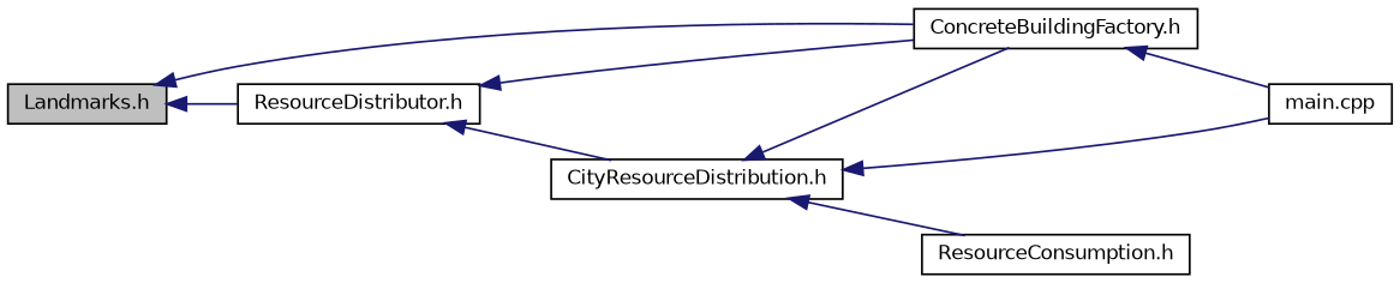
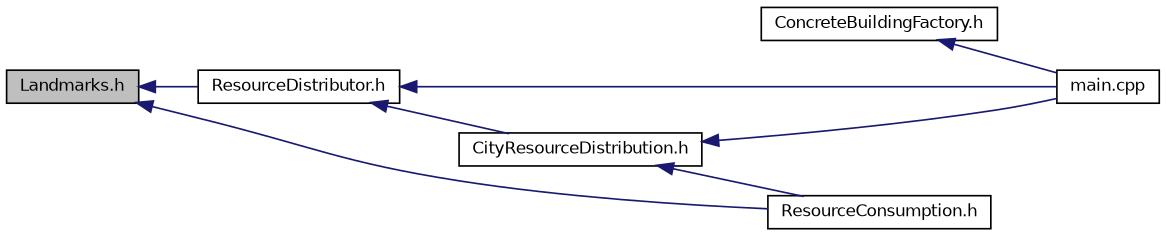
  digraph {
    rankdir=LR
    node [color=black fillcolor=white fontname=Helvetica fontsize=10 shape=record style=filled]
    edge [color=midnightblue dir=back fontname=Helvetica fontsize=10 labelfontname=Helvetica labelfontsize=10 style=solid]
    n1 [fillcolor=grey75 fontcolor=black height=0.2 label="Landmarks.h" width=0.4]
    n2 [height=0.2 label="ConcreteBuildingFactory.h" width=0.4]
    n3 [height=0.2 label="ResourceDistributor.h" width=0.4]
    n4 [height=0.2 label="main.cpp" width=0.4]
    n5 [height=0.2 label="CityResourceDistribution.h" width=0.4]
    n6 [height=0.2 label="ResourceConsumption.h" width=0.4]
-   n1 -> n2
+   n1 -> n6
    n1 -> n3
    n2 -> n4
-   n3 -> n2
+   n3 -> n4
    n3 -> n5
-   n5 -> n2
    n5 -> n4
    n5 -> n6
  }
